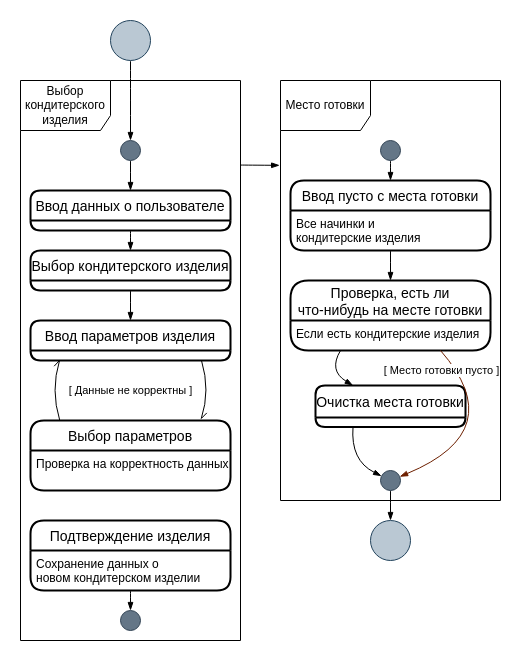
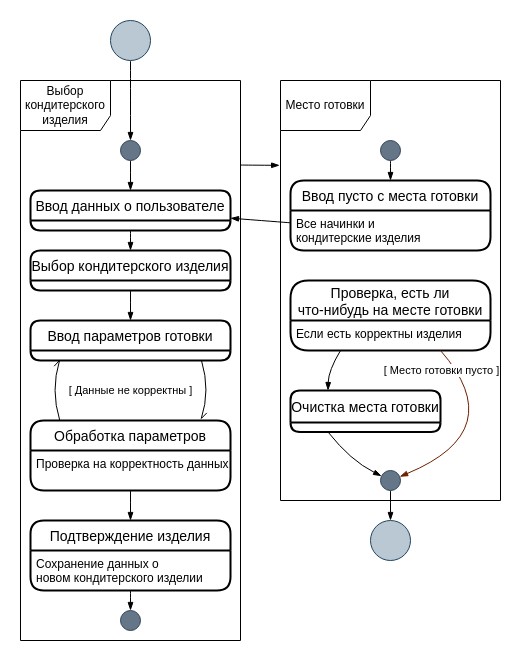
  <mxCell id="0" />
  <mxCell id="1" parent="0" />
  <mxCell id="2" style="edgeStyle=none;curved=1;orthogonalLoop=1;jettySize=auto;html=1;endArrow=blockThin;endFill=1;exitX=1;exitY=0.151;exitDx=0;exitDy=0;exitPerimeter=0;entryX=-0.004;entryY=0.202;entryDx=0;entryDy=0;entryPerimeter=0;" edge="1" parent="1" source="3" target="23"><mxGeometry relative="1" as="geometry" /></mxCell>
  <mxCell id="3" value="Выбор&lt;br&gt;кондитерского&lt;br&gt;изделия" style="shape=umlFrame;whiteSpace=wrap;html=1;width=90;height=50;" vertex="1" parent="1"><mxGeometry x="20" y="80" width="220" height="560" as="geometry" /></mxCell>
  <mxCell id="4" style="edgeStyle=none;curved=1;orthogonalLoop=1;jettySize=auto;html=1;endArrow=blockThin;endFill=1;" edge="1" parent="1" source="5" target="7"><mxGeometry relative="1" as="geometry" /></mxCell>
  <mxCell id="5" value="Ввод данных о пользователе" style="swimlane;childLayout=stackLayout;horizontal=1;startSize=30;horizontalStack=0;rounded=1;fontSize=14;fontStyle=0;strokeWidth=2;resizeParent=0;resizeLast=1;shadow=0;dashed=0;align=center;" vertex="1" parent="1"><mxGeometry x="30" y="190" width="200" height="40" as="geometry"><mxRectangle x="90" y="200" width="200" height="30" as="alternateBounds" /></mxGeometry></mxCell>
  <mxCell id="6" style="edgeStyle=none;curved=1;orthogonalLoop=1;jettySize=auto;html=1;endArrow=blockThin;endFill=1;" edge="1" parent="1" source="7" target="9"><mxGeometry relative="1" as="geometry" /></mxCell>
  <mxCell id="7" value="Выбор кондитерского изделия" style="swimlane;childLayout=stackLayout;horizontal=1;startSize=30;horizontalStack=0;rounded=1;fontSize=14;fontStyle=0;strokeWidth=2;resizeParent=0;resizeLast=1;shadow=0;dashed=0;align=center;" vertex="1" parent="1"><mxGeometry x="30" y="250" width="200" height="40" as="geometry"><mxRectangle x="90" y="260" width="200" height="30" as="alternateBounds" /></mxGeometry></mxCell>
  <mxCell id="8" style="orthogonalLoop=1;jettySize=auto;html=1;curved=1;endArrow=openAsync;endFill=0;entryX=0.854;entryY=-0.029;entryDx=0;entryDy=0;entryPerimeter=0;" edge="1" parent="1" target="12"><mxGeometry relative="1" as="geometry"><mxPoint x="201" y="360" as="sourcePoint" /><Array as="points"><mxPoint x="210" y="390" /></Array></mxGeometry></mxCell>
- <mxCell id="9" value="Ввод параметров изделия" style="swimlane;childLayout=stackLayout;horizontal=1;startSize=30;horizontalStack=0;rounded=1;fontSize=14;fontStyle=0;strokeWidth=2;resizeParent=0;resizeLast=1;shadow=0;dashed=0;align=center;" vertex="1" parent="1"><mxGeometry x="30" y="320" width="200" height="40" as="geometry"><mxRectangle x="90" y="320" width="200" height="30" as="alternateBounds" /></mxGeometry></mxCell>
+ <mxCell id="9" value="Ввод параметров готовки" style="swimlane;childLayout=stackLayout;horizontal=1;startSize=30;horizontalStack=0;rounded=1;fontSize=14;fontStyle=0;strokeWidth=2;resizeParent=0;resizeLast=1;shadow=0;dashed=0;align=center;" vertex="1" parent="1"><mxGeometry x="30" y="320" width="200" height="40" as="geometry"><mxRectangle x="90" y="320" width="200" height="30" as="alternateBounds" /></mxGeometry></mxCell>
  <mxCell id="10" style="edgeStyle=none;curved=1;orthogonalLoop=1;jettySize=auto;html=1;endArrow=openAsync;endFill=0;exitX=0.146;exitY=-0.005;exitDx=0;exitDy=0;exitPerimeter=0;" edge="1" parent="1" source="12"><mxGeometry relative="1" as="geometry"><mxPoint x="59" y="360" as="targetPoint" /><Array as="points"><mxPoint x="50" y="390" /></Array></mxGeometry></mxCell>
  <mxCell id="11" value="[ Данные не корректны ]" style="edgeLabel;html=1;align=center;verticalAlign=middle;resizable=0;points=[];" vertex="1" connectable="0" parent="10"><mxGeometry x="-0.304" y="-3" relative="1" as="geometry"><mxPoint x="74.37" y="-8.02" as="offset" /></mxGeometry></mxCell>
- <mxCell id="12" value="Выбор параметров" style="swimlane;childLayout=stackLayout;horizontal=1;startSize=30;horizontalStack=0;rounded=1;fontSize=14;fontStyle=0;strokeWidth=2;resizeParent=0;resizeLast=1;shadow=0;dashed=0;align=center;" vertex="1" parent="1"><mxGeometry x="30" y="420" width="200" height="70" as="geometry"><mxRectangle x="50" y="420" width="200" height="30" as="alternateBounds" /></mxGeometry></mxCell>
+ <mxCell id="12" value="Обработка параметров" style="swimlane;childLayout=stackLayout;horizontal=1;startSize=30;horizontalStack=0;rounded=1;fontSize=14;fontStyle=0;strokeWidth=2;resizeParent=0;resizeLast=1;shadow=0;dashed=0;align=center;" vertex="1" parent="1"><mxGeometry x="30" y="420" width="200" height="70" as="geometry"><mxRectangle x="50" y="420" width="200" height="30" as="alternateBounds" /></mxGeometry></mxCell>
  <mxCell id="13" value="Проверка на корректность данных" style="align=left;strokeColor=none;fillColor=none;spacingLeft=4;fontSize=12;verticalAlign=top;resizable=0;rotatable=0;part=1;" vertex="1" parent="12"><mxGeometry y="30" width="200" height="40" as="geometry" /></mxCell>
  <mxCell id="14" value="Подтверждение изделия" style="swimlane;childLayout=stackLayout;horizontal=1;startSize=30;horizontalStack=0;rounded=1;fontSize=14;fontStyle=0;strokeWidth=2;resizeParent=0;resizeLast=1;shadow=0;dashed=0;align=center;" vertex="1" parent="1"><mxGeometry x="30" y="520" width="200" height="70" as="geometry"><mxRectangle x="50" y="520" width="200" height="30" as="alternateBounds" /></mxGeometry></mxCell>
- <mxCell id="15" value="Сохранение данных о&#10;новом кондитерском изделии" style="align=left;strokeColor=none;fillColor=none;spacingLeft=4;fontSize=12;verticalAlign=top;resizable=0;rotatable=0;part=1;" vertex="1" parent="14"><mxGeometry y="30" width="200" height="40" as="geometry" /></mxCell>
+ <mxCell id="15" value="Сохранение данных о&#10;новом кондитерского изделии" style="align=left;strokeColor=none;fillColor=none;spacingLeft=4;fontSize=12;verticalAlign=top;resizable=0;rotatable=0;part=1;" vertex="1" parent="14"><mxGeometry y="30" width="200" height="40" as="geometry" /></mxCell>
  <mxCell id="16" style="edgeStyle=none;curved=1;orthogonalLoop=1;jettySize=auto;html=1;endArrow=blockThin;endFill=1;" edge="1" parent="1" source="17" target="19"><mxGeometry relative="1" as="geometry" /></mxCell>
  <mxCell id="17" value="" style="ellipse;whiteSpace=wrap;html=1;align=center;fillColor=#bac8d3;strokeColor=#23445d;" vertex="1" parent="1"><mxGeometry x="110" y="20" width="40" height="40" as="geometry" /></mxCell>
  <mxCell id="18" style="edgeStyle=none;curved=1;orthogonalLoop=1;jettySize=auto;html=1;endArrow=blockThin;endFill=1;" edge="1" parent="1" source="19" target="5"><mxGeometry relative="1" as="geometry" /></mxCell>
  <mxCell id="19" value="" style="ellipse;whiteSpace=wrap;html=1;align=center;fillColor=#647687;strokeColor=#314354;fontColor=#ffffff;" vertex="1" parent="1"><mxGeometry x="120" y="140" width="20" height="20" as="geometry" /></mxCell>
+ <mxCell id="20" style="edgeStyle=none;curved=1;orthogonalLoop=1;jettySize=auto;html=1;endArrow=blockThin;endFill=1;" edge="1" parent="1" source="13" target="14"><mxGeometry relative="1" as="geometry" /></mxCell>
  <mxCell id="21" value="" style="ellipse;whiteSpace=wrap;html=1;align=center;fillColor=#647687;strokeColor=#314354;fontColor=#ffffff;" vertex="1" parent="1"><mxGeometry x="120" y="610" width="20" height="20" as="geometry" /></mxCell>
  <mxCell id="22" style="edgeStyle=none;curved=1;orthogonalLoop=1;jettySize=auto;html=1;endArrow=blockThin;endFill=1;" edge="1" parent="1" source="15" target="21"><mxGeometry relative="1" as="geometry" /></mxCell>
  <mxCell id="23" value="Место готовки" style="shape=umlFrame;whiteSpace=wrap;html=1;width=90;height=50;" vertex="1" parent="1"><mxGeometry x="280" y="80" width="220" height="420" as="geometry" /></mxCell>
  <mxCell id="24" style="edgeStyle=none;curved=1;orthogonalLoop=1;jettySize=auto;html=1;endArrow=blockThin;endFill=1;" edge="1" parent="1" source="25" target="26"><mxGeometry relative="1" as="geometry" /></mxCell>
  <mxCell id="25" value="" style="ellipse;whiteSpace=wrap;html=1;align=center;fillColor=#647687;strokeColor=#314354;fontColor=#ffffff;" vertex="1" parent="1"><mxGeometry x="380" y="140" width="20" height="20" as="geometry" /></mxCell>
  <mxCell id="26" value="Ввод пусто с места готовки" style="swimlane;childLayout=stackLayout;horizontal=1;startSize=30;horizontalStack=0;rounded=1;fontSize=14;fontStyle=0;strokeWidth=2;resizeParent=0;resizeLast=1;shadow=0;dashed=0;align=center;" vertex="1" parent="1"><mxGeometry x="290" y="180" width="200" height="70" as="geometry"><mxRectangle x="310" y="180" width="200" height="30" as="alternateBounds" /></mxGeometry></mxCell>
  <mxCell id="27" value="Все начинки и&#10;кондитерские изделия" style="align=left;strokeColor=none;fillColor=none;spacingLeft=4;fontSize=12;verticalAlign=top;resizable=0;rotatable=0;part=1;" vertex="1" parent="26"><mxGeometry y="30" width="200" height="40" as="geometry" /></mxCell>
  <mxCell id="28" value="Проверка, есть ли&#10;что-нибудь на месте готовки" style="swimlane;childLayout=stackLayout;horizontal=1;startSize=40;horizontalStack=0;rounded=1;fontSize=14;fontStyle=0;strokeWidth=2;resizeParent=0;resizeLast=1;shadow=0;dashed=0;align=center;" vertex="1" parent="1"><mxGeometry x="290" y="280" width="200" height="70" as="geometry"><mxRectangle x="310" y="280" width="200" height="40" as="alternateBounds" /></mxGeometry></mxCell>
- <mxCell id="29" value="Если есть кондитерские изделия" style="align=left;strokeColor=none;fillColor=none;spacingLeft=4;fontSize=12;verticalAlign=top;resizable=0;rotatable=0;part=1;" vertex="1" parent="28"><mxGeometry y="40" width="200" height="30" as="geometry" /></mxCell>
+ <mxCell id="29" value="Если есть корректны изделия" style="align=left;strokeColor=none;fillColor=none;spacingLeft=4;fontSize=12;verticalAlign=top;resizable=0;rotatable=0;part=1;" vertex="1" parent="28"><mxGeometry y="40" width="200" height="30" as="geometry" /></mxCell>
  <mxCell id="30" style="edgeStyle=none;curved=1;orthogonalLoop=1;jettySize=auto;html=1;endArrow=blockThin;endFill=1;exitX=0.25;exitY=1;exitDx=0;exitDy=0;" edge="1" parent="1" source="31" target="35"><mxGeometry relative="1" as="geometry"><Array as="points"><mxPoint x="350" y="460" /></Array></mxGeometry></mxCell>
- <mxCell id="31" value="Очистка места готовки" style="swimlane;childLayout=stackLayout;horizontal=1;startSize=32;horizontalStack=0;rounded=1;fontSize=14;fontStyle=0;strokeWidth=2;resizeParent=0;resizeLast=1;shadow=0;dashed=0;align=center;" vertex="1" parent="1"><mxGeometry x="315" y="385" width="150" height="41.5" as="geometry"><mxRectangle x="310" y="390" width="150" height="30" as="alternateBounds" /></mxGeometry></mxCell>
- <mxCell id="32" style="edgeStyle=none;curved=1;orthogonalLoop=1;jettySize=auto;html=1;endArrow=blockThin;endFill=1;" edge="1" parent="1" source="27" target="28"><mxGeometry relative="1" as="geometry" /></mxCell>
+ <mxCell id="31" value="Очистка места готовки" style="swimlane;childLayout=stackLayout;horizontal=1;startSize=32;horizontalStack=0;rounded=1;fontSize=14;fontStyle=0;strokeWidth=2;resizeParent=0;resizeLast=1;shadow=0;dashed=0;align=center;" vertex="1" parent="1"><mxGeometry x="290" y="390" width="150" height="41.5" as="geometry"><mxRectangle x="310" y="390" width="150" height="30" as="alternateBounds" /></mxGeometry></mxCell>
+ <mxCell id="32" style="edgeStyle=none;curved=1;orthogonalLoop=1;jettySize=auto;html=1;endArrow=blockThin;endFill=1;" edge="1" parent="1" source="27" target="5"><mxGeometry relative="1" as="geometry" /></mxCell>
  <mxCell id="33" style="edgeStyle=none;curved=1;orthogonalLoop=1;jettySize=auto;html=1;endArrow=blockThin;endFill=1;entryX=0.25;entryY=0;entryDx=0;entryDy=0;exitX=0.25;exitY=1;exitDx=0;exitDy=0;" edge="1" parent="1" source="29" target="31"><mxGeometry relative="1" as="geometry"><Array as="points"><mxPoint x="328" y="370" /></Array></mxGeometry></mxCell>
  <mxCell id="34" style="edgeStyle=none;curved=1;orthogonalLoop=1;jettySize=auto;html=1;endArrow=blockThin;endFill=1;" edge="1" parent="1" source="35" target="38"><mxGeometry relative="1" as="geometry"><mxPoint x="390" y="520" as="targetPoint" /></mxGeometry></mxCell>
  <mxCell id="35" value="" style="ellipse;whiteSpace=wrap;html=1;align=center;fillColor=#647687;strokeColor=#314354;fontColor=#ffffff;" vertex="1" parent="1"><mxGeometry x="380" y="470" width="20" height="20" as="geometry" /></mxCell>
  <mxCell id="36" style="edgeStyle=none;curved=1;orthogonalLoop=1;jettySize=auto;html=1;endArrow=blockThin;endFill=1;exitX=0.75;exitY=1;exitDx=0;exitDy=0;fillColor=#a0522d;strokeColor=#6D1F00;" edge="1" parent="1" source="29" target="35"><mxGeometry relative="1" as="geometry"><Array as="points"><mxPoint x="510" y="430" /></Array></mxGeometry></mxCell>
  <mxCell id="37" value="[ Место готовки пусто ]" style="edgeLabel;html=1;align=center;verticalAlign=middle;resizable=0;points=[];" vertex="1" connectable="0" parent="36"><mxGeometry x="0.699" y="-1" relative="1" as="geometry"><mxPoint x="9.95" y="-92.23" as="offset" /></mxGeometry></mxCell>
  <mxCell id="38" value="" style="ellipse;whiteSpace=wrap;html=1;align=center;fillColor=#bac8d3;strokeColor=#23445d;" vertex="1" parent="1"><mxGeometry x="370" y="520" width="40" height="40" as="geometry" /></mxCell>
